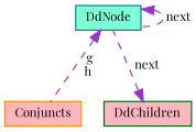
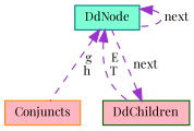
  digraph {
    fontname="Playfair Display"
    node [fillcolor=lightpink fontname="Playfair Display" fontsize=10 shape=record style=filled]
    edge [color=darkorchid3 dir=back fontname="Playfair Display" fontsize=10 labelfontname=Helvetica labelfontsize=10 style=dashed]
    n1 [color=darkorange fontcolor=black height=0.2 label=Conjuncts width=0.4]
    n2 [color=teal fillcolor=aquamarine height=0.2 label=DdNode width=0.4]
    n3 [color=darkgreen height=0.2 label=DdChildren width=0.4]
    n2 -> n1 [label=" g\nh"]
    n2 -> n2 [label=" next"]
+   n2 -> n3 [label=" E\nT"]
    n3 -> n2 [label=" next"]
  }
